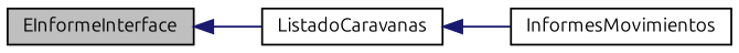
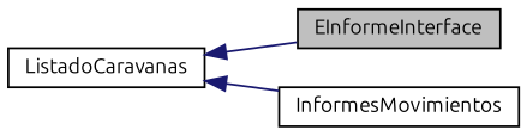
  digraph {
    fontname=Ubuntu
    rankdir=LR
    node [color=black fontname=Ubuntu fontsize=10 shape=record]
    edge [color=midnightblue dir=back fontname=Ubuntu fontsize=10 labelfontname=FreeSans labelfontsize=10 style=solid]
    n1 [fillcolor=grey75 fontcolor=black height=0.2 label=EInformeInterface style=filled width=0.4]
    n2 [height=0.2 label=ListadoCaravanas width=0.4]
    n3 [height=0.2 label=InformesMovimientos width=0.4]
-   n1 -> n2
+   n2 -> n1
    n2 -> n3
  }
